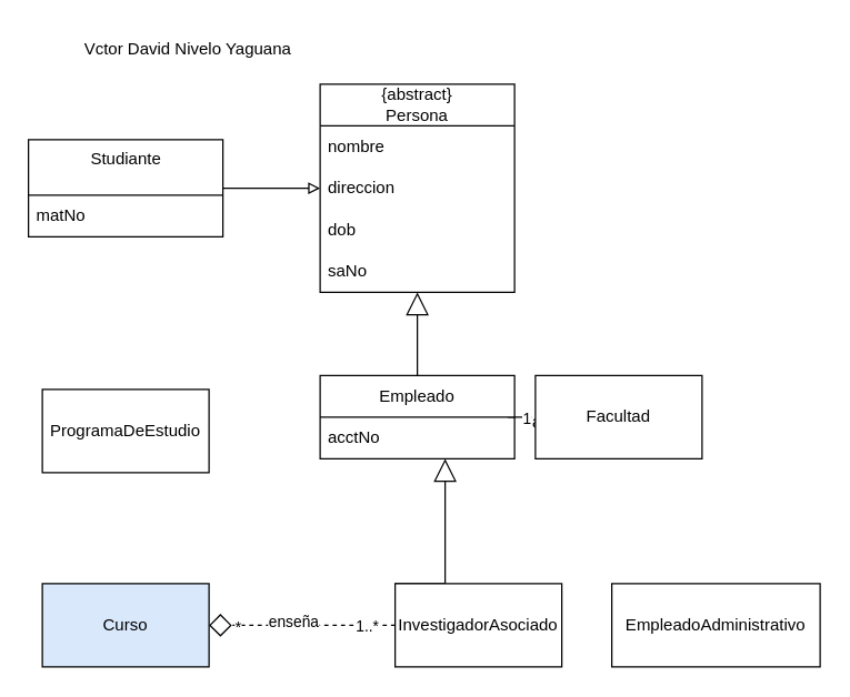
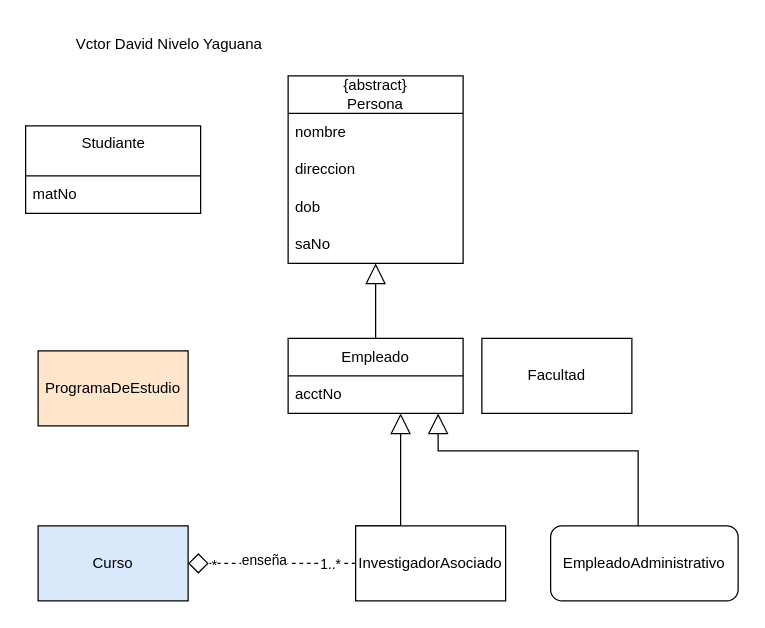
  <mxCell id="0" />
  <mxCell id="1" parent="0" />
- <mxCell id="2" style="edgeStyle=orthogonalEdgeStyle;rounded=0;orthogonalLoop=1;jettySize=auto;html=1;endArrow=block;endFill=0;" parent="1" source="3" target="5" edge="1"><mxGeometry relative="1" as="geometry" /></mxCell>
  <mxCell id="3" value="&lt;font style=&quot;vertical-align: inherit;&quot;&gt;&lt;font style=&quot;vertical-align: inherit;&quot;&gt;Studiante&lt;/font&gt;&lt;/font&gt;" style="swimlane;fontStyle=0;align=center;verticalAlign=top;childLayout=stackLayout;horizontal=1;startSize=40;horizontalStack=0;resizeParent=1;resizeParentMax=0;resizeLast=0;collapsible=0;marginBottom=0;html=1;" parent="1" vertex="1"><mxGeometry x="20" y="100" width="140" height="70" as="geometry" /></mxCell>
  <mxCell id="4" value="&lt;font style=&quot;vertical-align: inherit;&quot;&gt;&lt;font style=&quot;vertical-align: inherit;&quot;&gt;matNo&lt;/font&gt;&lt;/font&gt;" style="text;html=1;strokeColor=none;fillColor=none;align=left;verticalAlign=middle;spacingLeft=4;spacingRight=4;overflow=hidden;rotatable=0;points=[[0,0.5],[1,0.5]];portConstraint=eastwest;" parent="3" vertex="1"><mxGeometry y="40" width="140" height="30" as="geometry" /></mxCell>
  <mxCell id="5" value="&lt;font style=&quot;vertical-align: inherit;&quot;&gt;&lt;font style=&quot;vertical-align: inherit;&quot;&gt;{abstract}&lt;br&gt;Persona&lt;br&gt;&lt;/font&gt;&lt;/font&gt;" style="swimlane;fontStyle=0;childLayout=stackLayout;horizontal=1;startSize=30;horizontalStack=0;resizeParent=1;resizeParentMax=0;resizeLast=0;collapsible=1;marginBottom=0;whiteSpace=wrap;html=1;" parent="1" vertex="1"><mxGeometry x="230" y="60" width="140" height="150" as="geometry" /></mxCell>
  <mxCell id="6" value="&lt;font style=&quot;vertical-align: inherit;&quot;&gt;&lt;font style=&quot;vertical-align: inherit;&quot;&gt;nombre&lt;/font&gt;&lt;/font&gt;" style="text;strokeColor=none;fillColor=none;align=left;verticalAlign=middle;spacingLeft=4;spacingRight=4;overflow=hidden;points=[[0,0.5],[1,0.5]];portConstraint=eastwest;rotatable=0;whiteSpace=wrap;html=1;" parent="5" vertex="1"><mxGeometry y="30" width="140" height="30" as="geometry" /></mxCell>
  <mxCell id="7" value="&lt;font style=&quot;vertical-align: inherit;&quot;&gt;&lt;font style=&quot;vertical-align: inherit;&quot;&gt;direccion&lt;/font&gt;&lt;/font&gt;" style="text;strokeColor=none;fillColor=none;align=left;verticalAlign=middle;spacingLeft=4;spacingRight=4;overflow=hidden;points=[[0,0.5],[1,0.5]];portConstraint=eastwest;rotatable=0;whiteSpace=wrap;html=1;" parent="5" vertex="1"><mxGeometry y="60" width="140" height="30" as="geometry" /></mxCell>
  <mxCell id="8" value="&lt;font style=&quot;vertical-align: inherit;&quot;&gt;&lt;font style=&quot;vertical-align: inherit;&quot;&gt;dob&lt;/font&gt;&lt;/font&gt;" style="text;strokeColor=none;fillColor=none;align=left;verticalAlign=middle;spacingLeft=4;spacingRight=4;overflow=hidden;points=[[0,0.5],[1,0.5]];portConstraint=eastwest;rotatable=0;whiteSpace=wrap;html=1;" parent="5" vertex="1"><mxGeometry y="90" width="140" height="30" as="geometry" /></mxCell>
  <mxCell id="9" value="&lt;font style=&quot;vertical-align: inherit;&quot;&gt;&lt;font style=&quot;vertical-align: inherit;&quot;&gt;&lt;font style=&quot;vertical-align: inherit;&quot;&gt;&lt;font style=&quot;vertical-align: inherit;&quot;&gt;saNo&lt;/font&gt;&lt;/font&gt;&lt;/font&gt;&lt;/font&gt;" style="text;strokeColor=none;fillColor=none;align=left;verticalAlign=middle;spacingLeft=4;spacingRight=4;overflow=hidden;points=[[0,0.5],[1,0.5]];portConstraint=eastwest;rotatable=0;whiteSpace=wrap;html=1;" parent="5" vertex="1"><mxGeometry y="120" width="140" height="30" as="geometry" /></mxCell>
- <mxCell id="10" value="ProgramaDeEstudio" style="rounded=0;whiteSpace=wrap;html=1;" parent="1" vertex="1"><mxGeometry x="30" y="280" width="120" height="60" as="geometry" /></mxCell>
+ <mxCell id="10" value="ProgramaDeEstudio" style="rounded=0;whiteSpace=wrap;html=1;fillColor=#ffe6cc;" parent="1" vertex="1"><mxGeometry x="30" y="280" width="120" height="60" as="geometry" /></mxCell>
  <mxCell id="11" value="Curso" style="rounded=0;whiteSpace=wrap;html=1;fillColor=#dae8fc;" parent="1" vertex="1"><mxGeometry x="30" y="420" width="120" height="60" as="geometry" /></mxCell>
  <mxCell id="12" style="edgeStyle=orthogonalEdgeStyle;rounded=0;orthogonalLoop=1;jettySize=auto;html=1;strokeWidth=1;endArrow=diamond;endFill=0;startSize=10;endSize=14;dashed=1;" parent="1" source="17" target="11" edge="1"><mxGeometry relative="1" as="geometry" /></mxCell>
  <mxCell id="13" value="*" style="edgeLabel;html=1;align=center;verticalAlign=middle;resizable=0;points=[];" parent="12" vertex="1" connectable="0"><mxGeometry x="0.279" y="1" relative="1" as="geometry"><mxPoint x="-28" as="offset" /></mxGeometry></mxCell>
  <mxCell id="14" value="1..*" style="edgeLabel;html=1;align=center;verticalAlign=middle;resizable=0;points=[];" parent="12" vertex="1" connectable="0"><mxGeometry x="-0.687" relative="1" as="geometry"><mxPoint as="offset" /></mxGeometry></mxCell>
  <mxCell id="15" value="enseña" style="edgeLabel;html=1;align=center;verticalAlign=middle;resizable=0;points=[];" parent="12" vertex="1" connectable="0"><mxGeometry x="-0.269" y="1" relative="1" as="geometry"><mxPoint x="-25" y="-4" as="offset" /></mxGeometry></mxCell>
  <mxCell id="16" style="edgeStyle=orthogonalEdgeStyle;rounded=0;orthogonalLoop=1;jettySize=auto;html=1;strokeWidth=1;endArrow=block;endFill=0;startSize=10;endSize=14;exitX=0;exitY=0;exitDx=0;exitDy=0;" parent="1" source="17" target="23" edge="1"><mxGeometry relative="1" as="geometry"><Array as="points"><mxPoint x="320" y="420" /></Array></mxGeometry></mxCell>
  <mxCell id="17" value="InvestigadorAsociado" style="rounded=0;whiteSpace=wrap;html=1;" parent="1" vertex="1"><mxGeometry x="284" y="420" width="120" height="60" as="geometry" /></mxCell>
- <mxCell id="18" style="edgeStyle=orthogonalEdgeStyle;rounded=0;orthogonalLoop=1;jettySize=auto;html=1;strokeWidth=1;endArrow=none;endFill=0;startSize=10;endSize=14;" parent="1" source="23" target="25" edge="1"><mxGeometry relative="1" as="geometry" /></mxCell>
- <mxCell id="19" value="*" style="edgeLabel;html=1;align=center;verticalAlign=middle;resizable=0;points=[];" parent="18" vertex="1" connectable="0"><mxGeometry x="-0.776" relative="1" as="geometry"><mxPoint as="offset" /></mxGeometry></mxCell>
- <mxCell id="20" value="1" style="edgeLabel;html=1;align=center;verticalAlign=middle;resizable=0;points=[];" parent="18" vertex="1" connectable="0"><mxGeometry x="0.779" y="-3" relative="1" as="geometry"><mxPoint y="-3" as="offset" /></mxGeometry></mxCell>
- <mxCell id="21" value="asigna" style="edgeLabel;html=1;align=center;verticalAlign=middle;resizable=0;points=[];" parent="18" vertex="1" connectable="0"><mxGeometry x="-0.287" y="3" relative="1" as="geometry"><mxPoint x="11" as="offset" /></mxGeometry></mxCell>
  <mxCell id="22" style="edgeStyle=orthogonalEdgeStyle;rounded=0;orthogonalLoop=1;jettySize=auto;html=1;strokeWidth=1;endArrow=block;endFill=0;startSize=10;endSize=14;" parent="1" source="23" target="5" edge="1"><mxGeometry relative="1" as="geometry" /></mxCell>
  <mxCell id="23" value="Empleado" style="swimlane;fontStyle=0;childLayout=stackLayout;horizontal=1;startSize=30;horizontalStack=0;resizeParent=1;resizeParentMax=0;resizeLast=0;collapsible=1;marginBottom=0;whiteSpace=wrap;html=1;" parent="1" vertex="1"><mxGeometry x="230" y="270" width="140" height="60" as="geometry" /></mxCell>
  <mxCell id="24" value="acctNo" style="text;strokeColor=none;fillColor=none;align=left;verticalAlign=middle;spacingLeft=4;spacingRight=4;overflow=hidden;points=[[0,0.5],[1,0.5]];portConstraint=eastwest;rotatable=0;whiteSpace=wrap;html=1;" parent="23" vertex="1"><mxGeometry y="30" width="140" height="30" as="geometry" /></mxCell>
  <mxCell id="25" value="Facultad" style="rounded=0;whiteSpace=wrap;html=1;" parent="1" vertex="1"><mxGeometry x="385" y="270" width="120" height="60" as="geometry" /></mxCell>
- <mxCell id="27" value="EmpleadoAdministrativo" style="rounded=0;whiteSpace=wrap;html=1;" parent="1" vertex="1"><mxGeometry x="440" y="420" width="150" height="60" as="geometry" /></mxCell>
+ <mxCell id="26" style="edgeStyle=orthogonalEdgeStyle;rounded=0;orthogonalLoop=1;jettySize=auto;html=1;strokeWidth=1;endArrow=block;endFill=0;startSize=10;endSize=14;" parent="1" source="27" target="23" edge="1"><mxGeometry relative="1" as="geometry"><Array as="points"><mxPoint x="510" y="360" /><mxPoint x="350" y="360" /></Array></mxGeometry></mxCell>
+ <mxCell id="27" value="EmpleadoAdministrativo" style="whiteSpace=wrap;html=1;rounded=1;" parent="1" vertex="1"><mxGeometry x="440" y="420" width="150" height="60" as="geometry" /></mxCell>
  <mxCell id="28" value="&lt;font style=&quot;vertical-align: inherit;&quot;&gt;&lt;font style=&quot;vertical-align: inherit;&quot;&gt;Vctor David Nivelo Yaguana&lt;/font&gt;&lt;/font&gt;" style="text;html=1;strokeColor=none;fillColor=none;align=center;verticalAlign=middle;whiteSpace=wrap;rounded=0;" vertex="1" parent="1"><mxGeometry x="30" width="210" height="30" as="geometry" y="20" /></mxCell>
